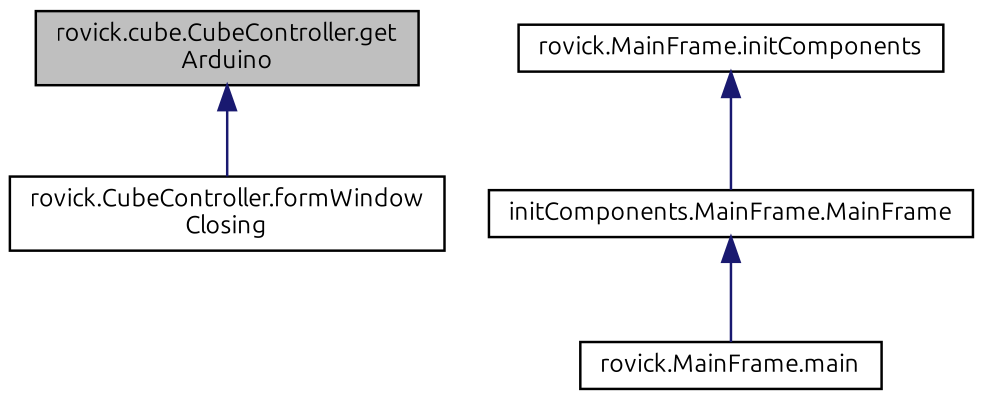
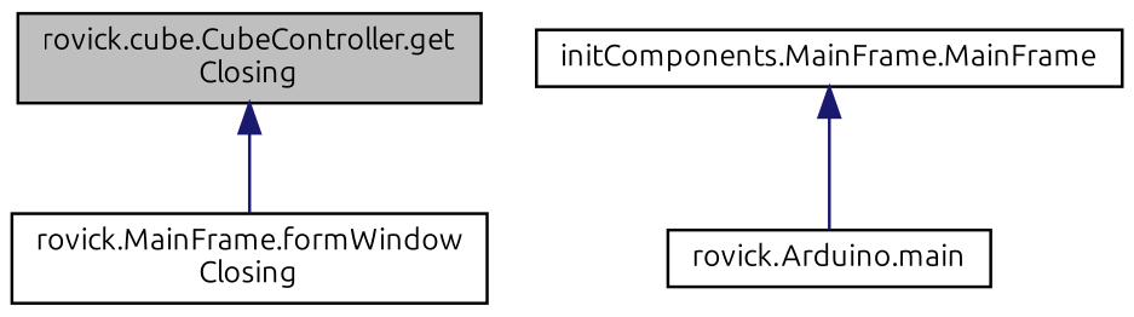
  digraph {
    fontname=Ubuntu
    rankdir=TB
    node [color=black fillcolor=white fontname=Ubuntu fontsize=10 shape=record style=filled]
    edge [color=midnightblue dir=back fontname=Ubuntu fontsize=10 labelfontname=Helvetica labelfontsize=10 style=solid]
-   n1 [fillcolor=grey75 fontcolor=black height=0.2 label="rovick.cube.CubeController.get\lArduino" width=0.4]
-   n2 [height=0.2 label="rovick.CubeController.formWindow\lClosing" width=0.4]
-   n3 [height=0.2 label="rovick.MainFrame.initComponents" width=0.4]
+   n1 [fillcolor=grey75 fontcolor=black height=0.2 label="rovick.cube.CubeController.get\lClosing" width=0.4]
+   n2 [height=0.2 label="rovick.MainFrame.formWindow\lClosing" width=0.4]
    n4 [height=0.2 label="initComponents.MainFrame.MainFrame" width=0.4]
-   n5 [height=0.2 label="rovick.MainFrame.main" width=0.4]
+   n5 [height=0.2 label="rovick.Arduino.main" width=0.4]
    n1 -> n2
-   n3 -> n4
    n4 -> n5
  }
